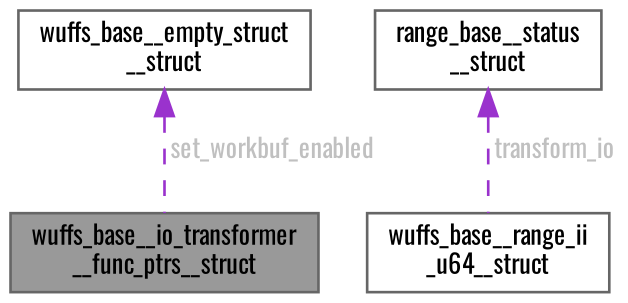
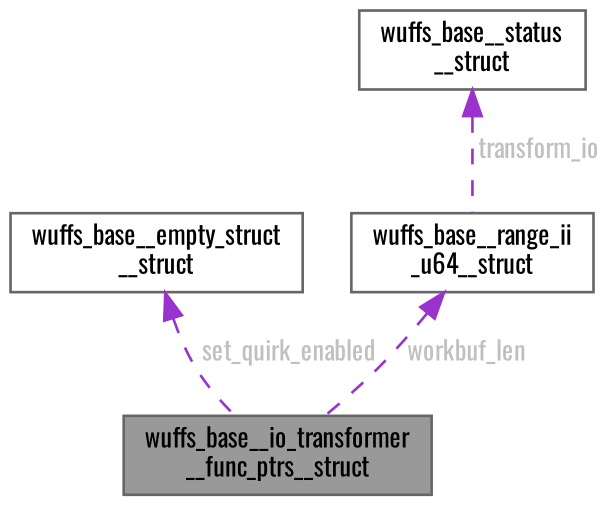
  digraph {
    fontname=Oswald
    rankdir=TB
    node [color=gray40 fillcolor=white fontname=Oswald fontsize=10 shape=box style=filled]
    edge [color=darkorchid3 dir=back fontcolor=grey fontname=Oswald fontsize=10 labelfontname=Helvetica labelfontsize=10 style=dashed]
    n1 [fillcolor=grey60 fontcolor=black height=0.2 label="wuffs_base__io_transformer\l__func_ptrs__struct" width=0.4]
    n2 [height=0.2 label="wuffs_base__empty_struct\l__struct" width=0.4]
-   n3 [height=0.2 label="range_base__status\l__struct" width=0.4]
+   n3 [height=0.2 label="wuffs_base__status\l__struct" width=0.4]
    n4 [height=0.2 label="wuffs_base__range_ii\l_u64__struct" width=0.4]
-   n2 -> n1 [label=" set_workbuf_enabled"]
+   n2 -> n1 [label=" set_quirk_enabled"]
    n3 -> n4 [label=" transform_io"]
+   n4 -> n1 [label=" workbuf_len"]
  }
